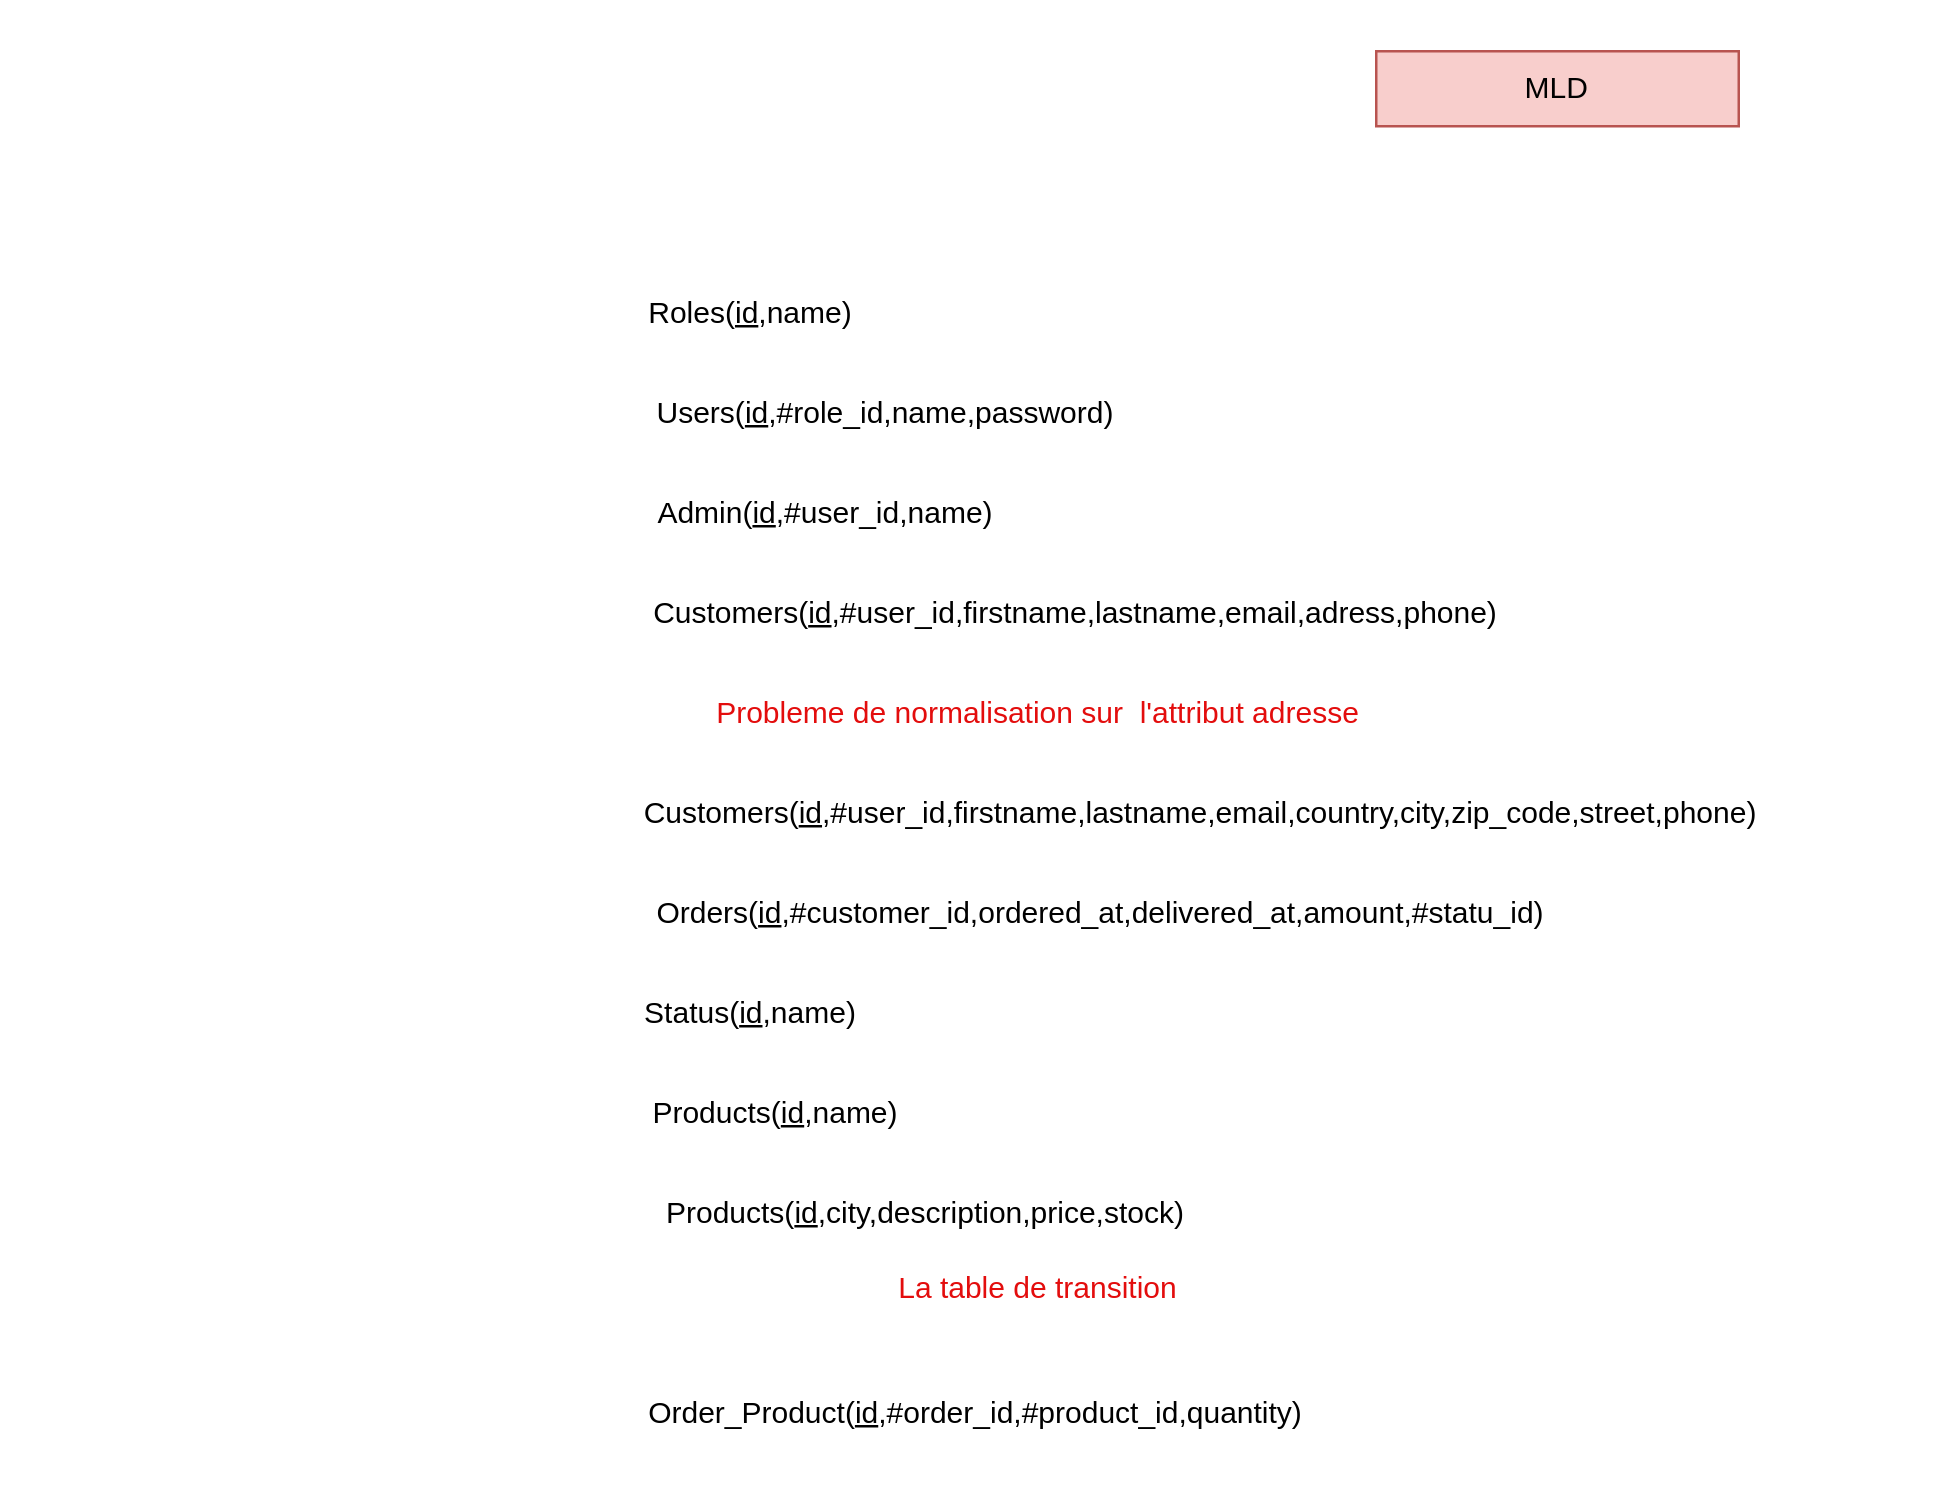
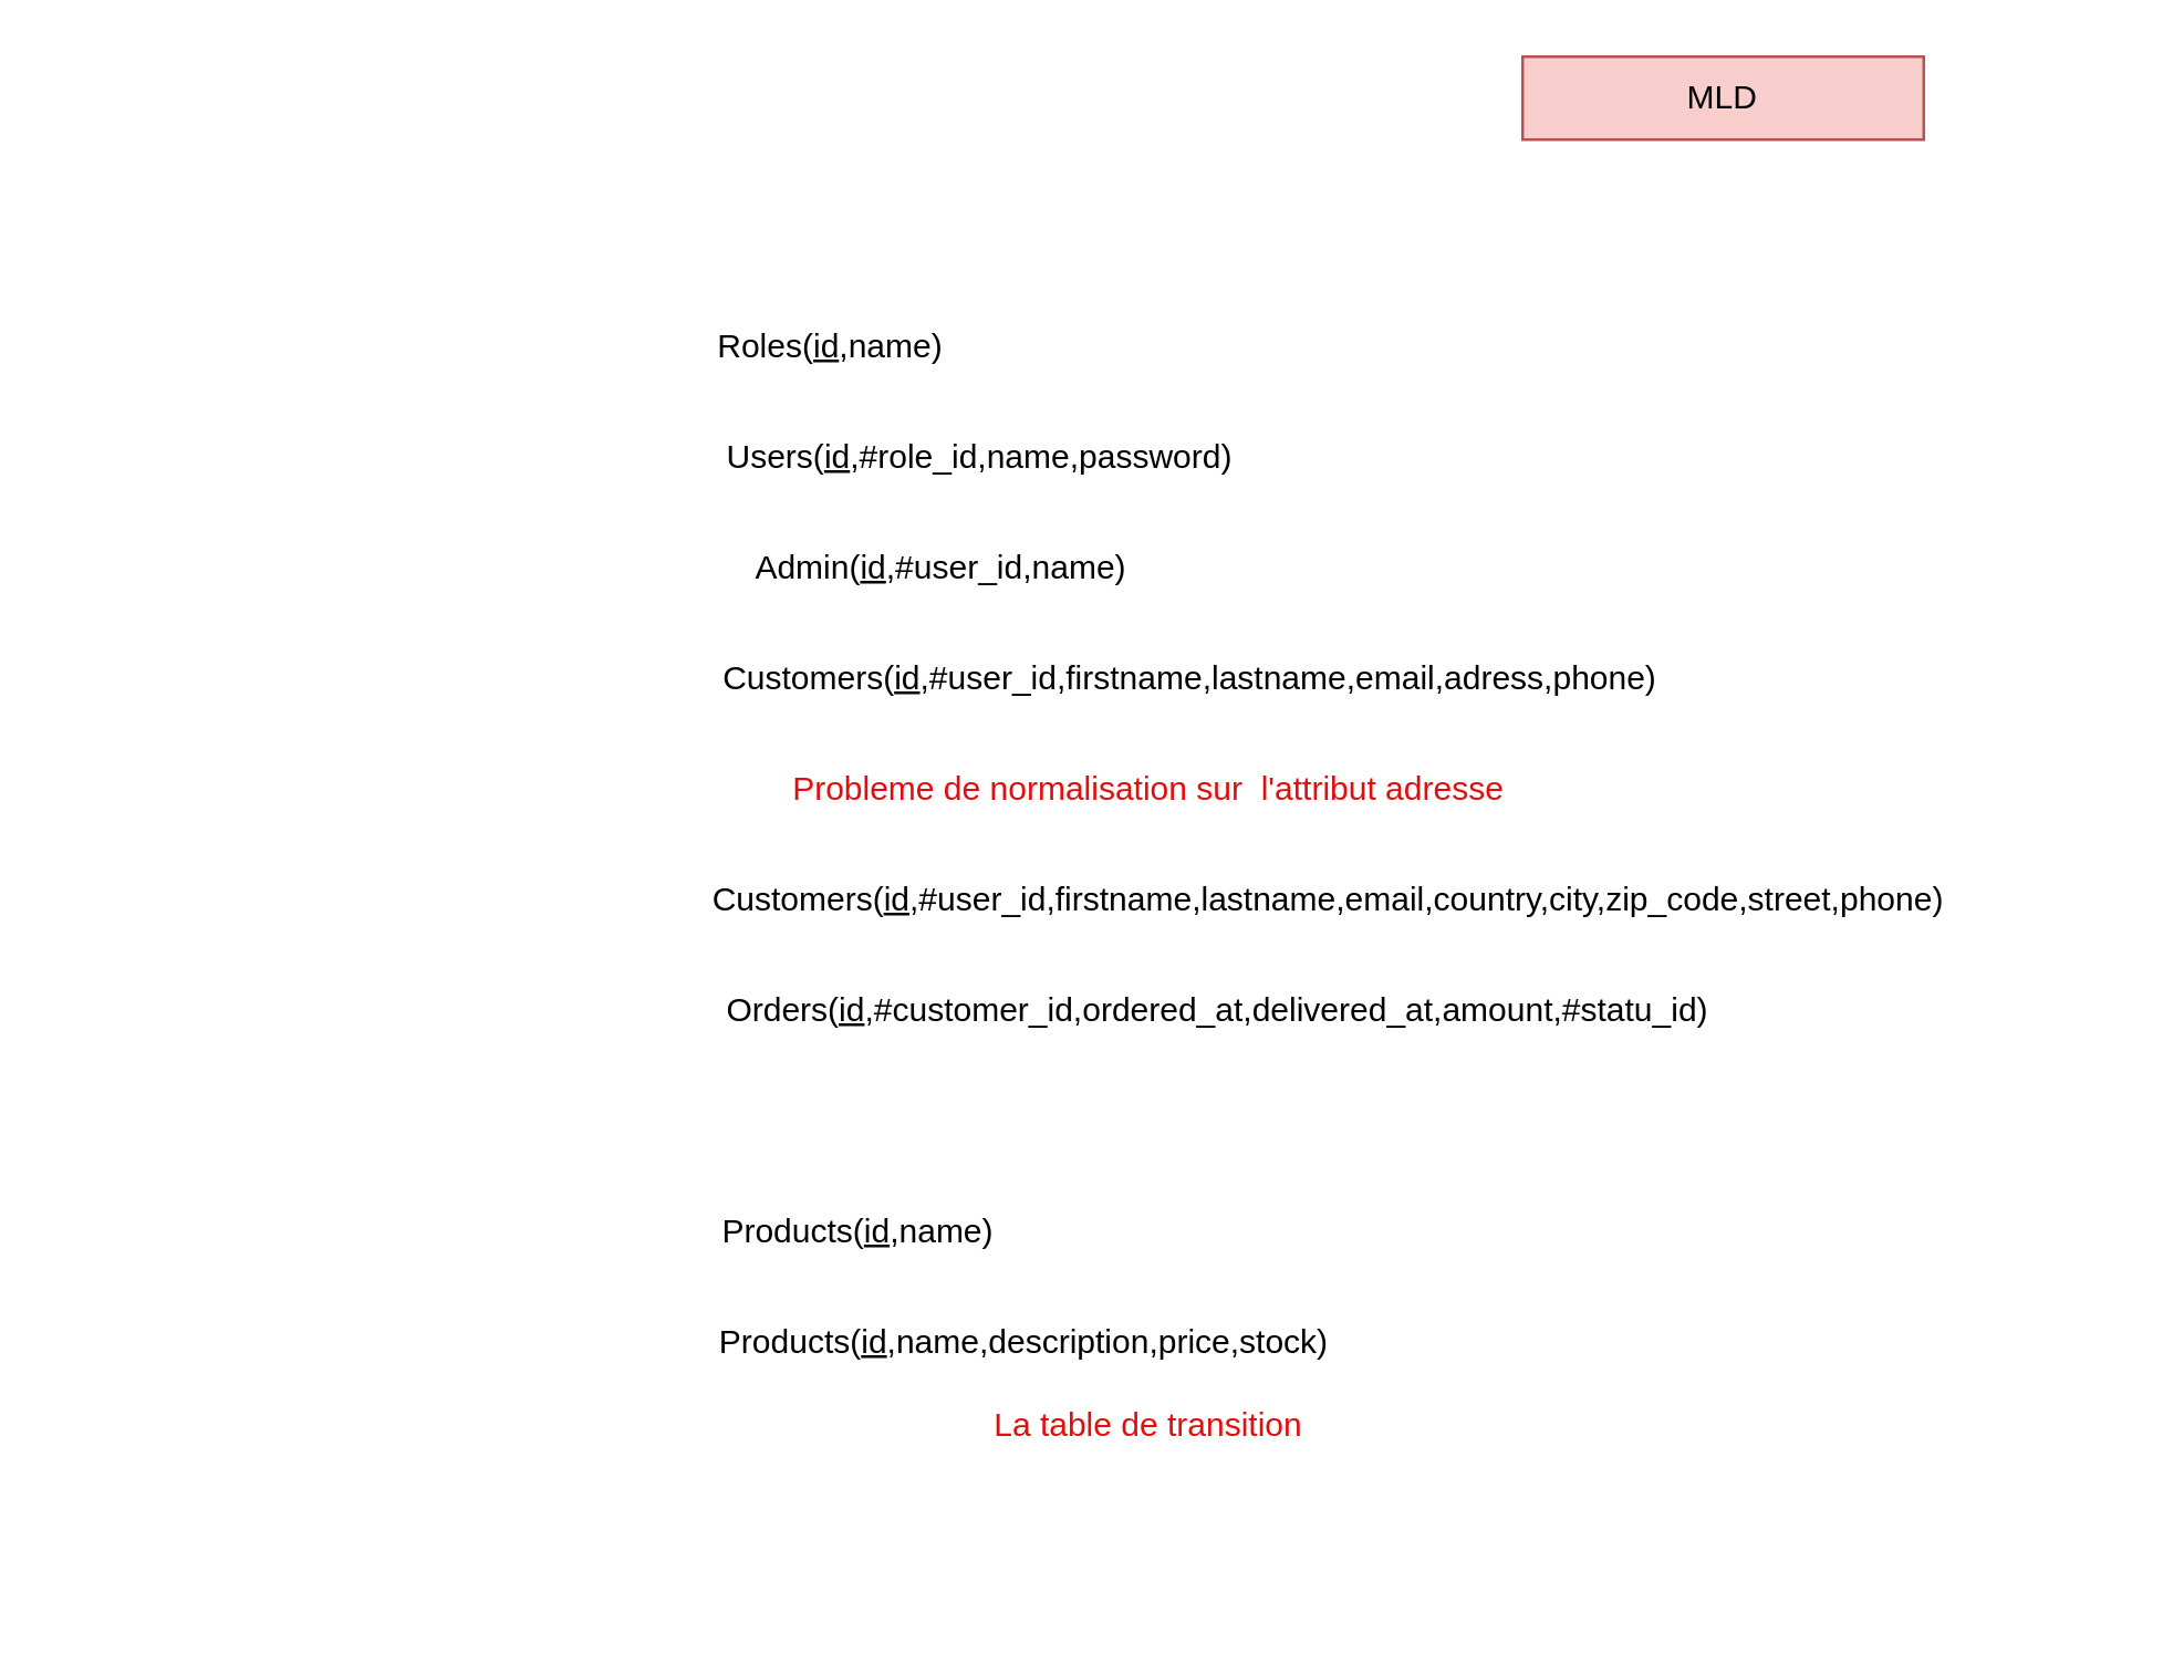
  <mxCell id="0" />
  <mxCell id="1" parent="0" />
  <mxCell id="2" value="MLD" style="text;html=1;align=center;verticalAlign=middle;whiteSpace=wrap;rounded=0;fillColor=#f8cecc;strokeColor=#b85450;" vertex="1" parent="1"><mxGeometry x="550" y="20" width="145" height="30" as="geometry" /></mxCell>
  <mxCell id="3" value="Roles(&lt;u&gt;id&lt;/u&gt;,name)" style="text;html=1;align=center;verticalAlign=middle;whiteSpace=wrap;rounded=0;" vertex="1" parent="1"><mxGeometry x="20" y="110" width="560" height="30" as="geometry" /></mxCell>
  <mxCell id="4" value="Users(&lt;u&gt;id&lt;/u&gt;,#role_id,name,password)&lt;span style=&quot;color: rgba(0, 0, 0, 0); font-family: monospace; font-size: 0px; text-align: start; text-wrap: nowrap;&quot;&gt;%3CmxGraphModel%3E%3Croot%3E%3CmxCell%20id%3D%220%22%2F%3E%3CmxCell%20id%3D%221%22%20parent%3D%220%22%2F%3E%3CmxCell%20id%3D%222%22%20value%3D%22Roles(%26lt%3Bu%26gt%3Bid%26lt%3B%2Fu%26gt%3B%2Cname)%22%20style%3D%22text%3Bhtml%3D1%3Balign%3Dcenter%3BverticalAlign%3Dmiddle%3BwhiteSpace%3Dwrap%3Brounded%3D0%3B%22%20vertex%3D%221%22%20parent%3D%221%22%3E%3CmxGeometry%20x%3D%2250%22%20y%3D%2290%22%20width%3D%22560%22%20height%3D%2230%22%20as%3D%22geometry%22%2F%3E%3C%2FmxCell%3E%3C%2Froot%3E%3C%2FmxGraphModel%3E&lt;/span&gt;" style="text;html=1;align=center;verticalAlign=middle;whiteSpace=wrap;rounded=0;" vertex="1" parent="1"><mxGeometry x="74" y="150" width="560" height="30" as="geometry" /></mxCell>
- <mxCell id="5" value="Admin(&lt;u&gt;id&lt;/u&gt;,#user_id,name)" style="text;html=1;align=center;verticalAlign=middle;whiteSpace=wrap;rounded=0;" vertex="1" parent="1"><mxGeometry x="50" y="190" width="560" height="30" as="geometry" /></mxCell>
+ <mxCell id="5" value="Admin(&lt;u&gt;id&lt;/u&gt;,#user_id,name)" style="text;html=1;align=center;verticalAlign=middle;whiteSpace=wrap;rounded=0;" vertex="1" parent="1"><mxGeometry x="60" y="190" width="560" height="30" as="geometry" /></mxCell>
  <mxCell id="6" value="Customers(&lt;u&gt;id&lt;/u&gt;,#user_id,firstname,lastname,email,adress,phone)" style="text;html=1;align=center;verticalAlign=middle;whiteSpace=wrap;rounded=0;" vertex="1" parent="1"><mxGeometry x="150" y="230" width="560" height="30" as="geometry" /></mxCell>
  <mxCell id="7" value="&lt;font color=&quot;#e30d0d&quot;&gt;Probleme de normalisation sur&amp;nbsp; l'attribut adresse&lt;/font&gt;" style="text;html=1;align=center;verticalAlign=middle;whiteSpace=wrap;rounded=0;" vertex="1" parent="1"><mxGeometry x="260" y="270" width="310" height="30" as="geometry" /></mxCell>
  <mxCell id="8" value="Customers(&lt;u&gt;id&lt;/u&gt;,#user_id,firstname,lastname,email,country,city,zip_code,street,phone)" style="text;html=1;align=center;verticalAlign=middle;whiteSpace=wrap;rounded=0;" vertex="1" parent="1"><mxGeometry x="200" y="310" width="560" height="30" as="geometry" /></mxCell>
  <mxCell id="9" value="Orders(&lt;u&gt;id&lt;/u&gt;,#customer_id,ordered_at,delivered_at,amount,#statu_id)" style="text;html=1;align=center;verticalAlign=middle;whiteSpace=wrap;rounded=0;" vertex="1" parent="1"><mxGeometry x="160" y="350" width="560" height="30" as="geometry" /></mxCell>
- <mxCell id="10" value="Status(&lt;u&gt;id&lt;/u&gt;,name)" style="text;html=1;align=center;verticalAlign=middle;whiteSpace=wrap;rounded=0;" vertex="1" parent="1"><mxGeometry x="20" y="390" width="560" height="30" as="geometry" /></mxCell>
  <mxCell id="11" value="Products(&lt;u&gt;id&lt;/u&gt;,name)" style="text;html=1;align=center;verticalAlign=middle;whiteSpace=wrap;rounded=0;" vertex="1" parent="1"><mxGeometry x="30" y="430" width="560" height="30" as="geometry" /></mxCell>
- <mxCell id="12" value="Products(&lt;u&gt;id&lt;/u&gt;,city,description,price,stock)" style="text;html=1;align=center;verticalAlign=middle;whiteSpace=wrap;rounded=0;" vertex="1" parent="1"><mxGeometry x="90" y="470" width="560" height="30" as="geometry" /></mxCell>
+ <mxCell id="12" value="Products(&lt;u&gt;id&lt;/u&gt;,name,description,price,stock)" style="text;html=1;align=center;verticalAlign=middle;whiteSpace=wrap;rounded=0;" vertex="1" parent="1"><mxGeometry x="90" y="470" width="560" height="30" as="geometry" /></mxCell>
  <mxCell id="13" value="&lt;font color=&quot;#e30d0d&quot;&gt;La table de transition&lt;/font&gt;" style="text;html=1;align=center;verticalAlign=middle;whiteSpace=wrap;rounded=0;" vertex="1" parent="1"><mxGeometry x="260" y="500" width="310" height="30" as="geometry" /></mxCell>
- <mxCell id="14" value="Order_Product(&lt;u&gt;id&lt;/u&gt;,#order_id,#product_id,quantity)" style="text;html=1;align=center;verticalAlign=middle;whiteSpace=wrap;rounded=0;" vertex="1" parent="1"><mxGeometry x="110" y="550" width="560" height="30" as="geometry" /></mxCell>
